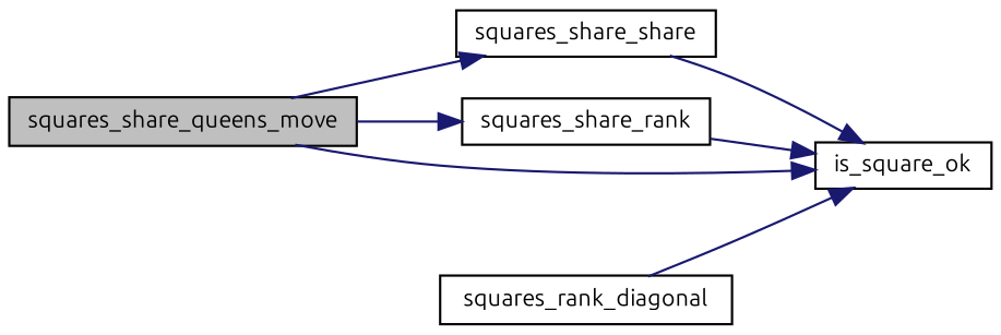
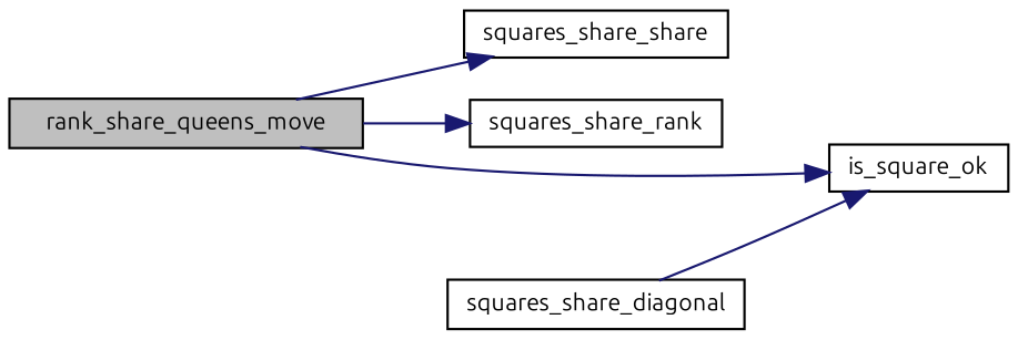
  digraph {
    fontname=Ubuntu
    rankdir=LR
    node [color=black fillcolor=white fontname=Ubuntu fontsize=10 shape=record style=filled]
    edge [color=midnightblue fontname=Ubuntu fontsize=10 labelfontname="FreeSans.ttf" labelfontsize=10 style=solid]
-   n1 [fillcolor=grey75 fontcolor=black height=0.2 label=squares_share_queens_move width=0.4]
+   n1 [fillcolor=grey75 fontcolor=black height=0.2 label=rank_share_queens_move width=0.4]
    n2 [height=0.2 label=squares_share_share width=0.4]
    n3 [height=0.2 label=squares_share_rank width=0.4]
    n4 [height=0.2 label=is_square_ok width=0.4]
-   n5 [height=0.2 label=squares_rank_diagonal width=0.4]
+   n5 [height=0.2 label=squares_share_diagonal width=0.4]
    n1 -> n2
    n1 -> n3
    n1 -> n4
-   n2 -> n4
-   n3 -> n4
    n5 -> n4
  }
